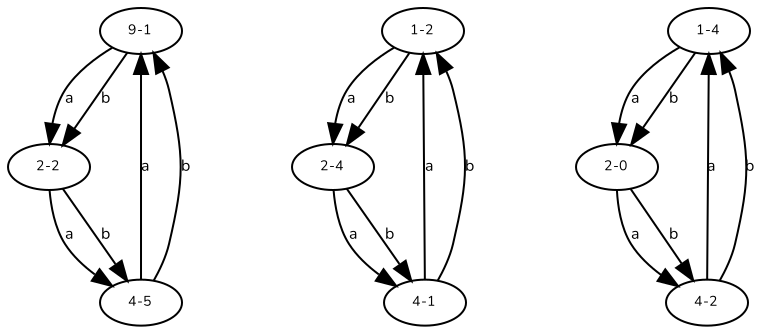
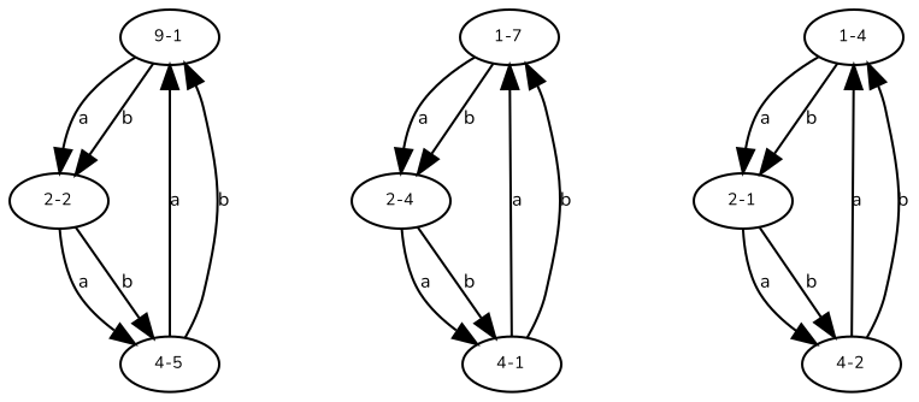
  digraph {
    fontname=Nunito
    node [fontname=Nunito fontsize=7]
    edge [fontname=Nunito fontsize=8]
    n1 [height=.01 label="9-1" width=.01]
    n2 [height=.01 label="2-2" width=.01]
    n3 [height=.01 label="4-5" width=.01]
-   n4 [height=.01 label="1-2" width=.01]
+   n4 [height=.01 label="1-7" width=.01]
    n5 [height=.01 label="2-4" width=.01]
    n6 [height=.01 label="4-1" width=.01]
    n7 [height=.01 label="1-4" width=.01]
-   n8 [height=.01 label="2-0" width=.01]
+   n8 [height=.01 label="2-1" width=.01]
    n9 [height=.01 label="4-2" width=.01]
    n1 -> n2 [label=a]
    n1 -> n2 [label=b]
    n2 -> n3 [label=a]
    n2 -> n3 [label=b]
    n3 -> n1 [label=a]
    n3 -> n1 [label=b]
    n4 -> n5 [label=a]
    n4 -> n5 [label=b]
    n5 -> n6 [label=a]
    n5 -> n6 [label=b]
    n6 -> n4 [label=a]
    n6 -> n4 [label=b]
    n7 -> n8 [label=a]
    n7 -> n8 [label=b]
    n8 -> n9 [label=a]
    n8 -> n9 [label=b]
    n9 -> n7 [label=a]
    n9 -> n7 [label=b]
  }
